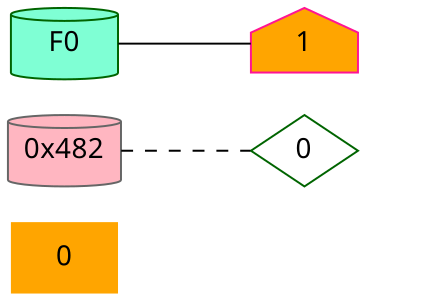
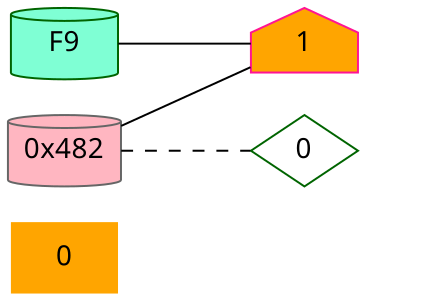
  digraph {
    fontname="Noto Sans"
    rankdir=LR
    node [fontname="Noto Sans" shape=plaintext style=filled color=darkgreen fillcolor=orange]
    edge [dir=none fontname="Noto Sans"]
    "CONST NODES" [style=invis color="" fillcolor=""]
    " 0 "
-   F0 [fillcolor=aquamarine shape=cylinder]
+   F0 [fillcolor=aquamarine shape=cylinder label=F9]
    "0x482" [color=gray40 fillcolor=lightpink shape=cylinder]
    n5 [fillcolor=white label=0 shape=diamond]
    n6 [color=deeppink label=1 shape=house]
    subgraph sub_1 {
      "CONST NODES"
      " 0 "
    }
    subgraph sub_2 {
      rank=same
      F0
    }
    subgraph sub_3 {
      rank=same
      " 0 "
      "0x482"
    }
    subgraph sub_4 {
      rank=same
      "CONST NODES"
      subgraph sub_5 {
        rank=same
        n5
        n6
      }
    }
    " 0 " -> "CONST NODES" [style=invis]
    F0 -> n6 [style=solid]
    "0x482" -> n5 [style=dashed]
+   "0x482" -> n6
  }
